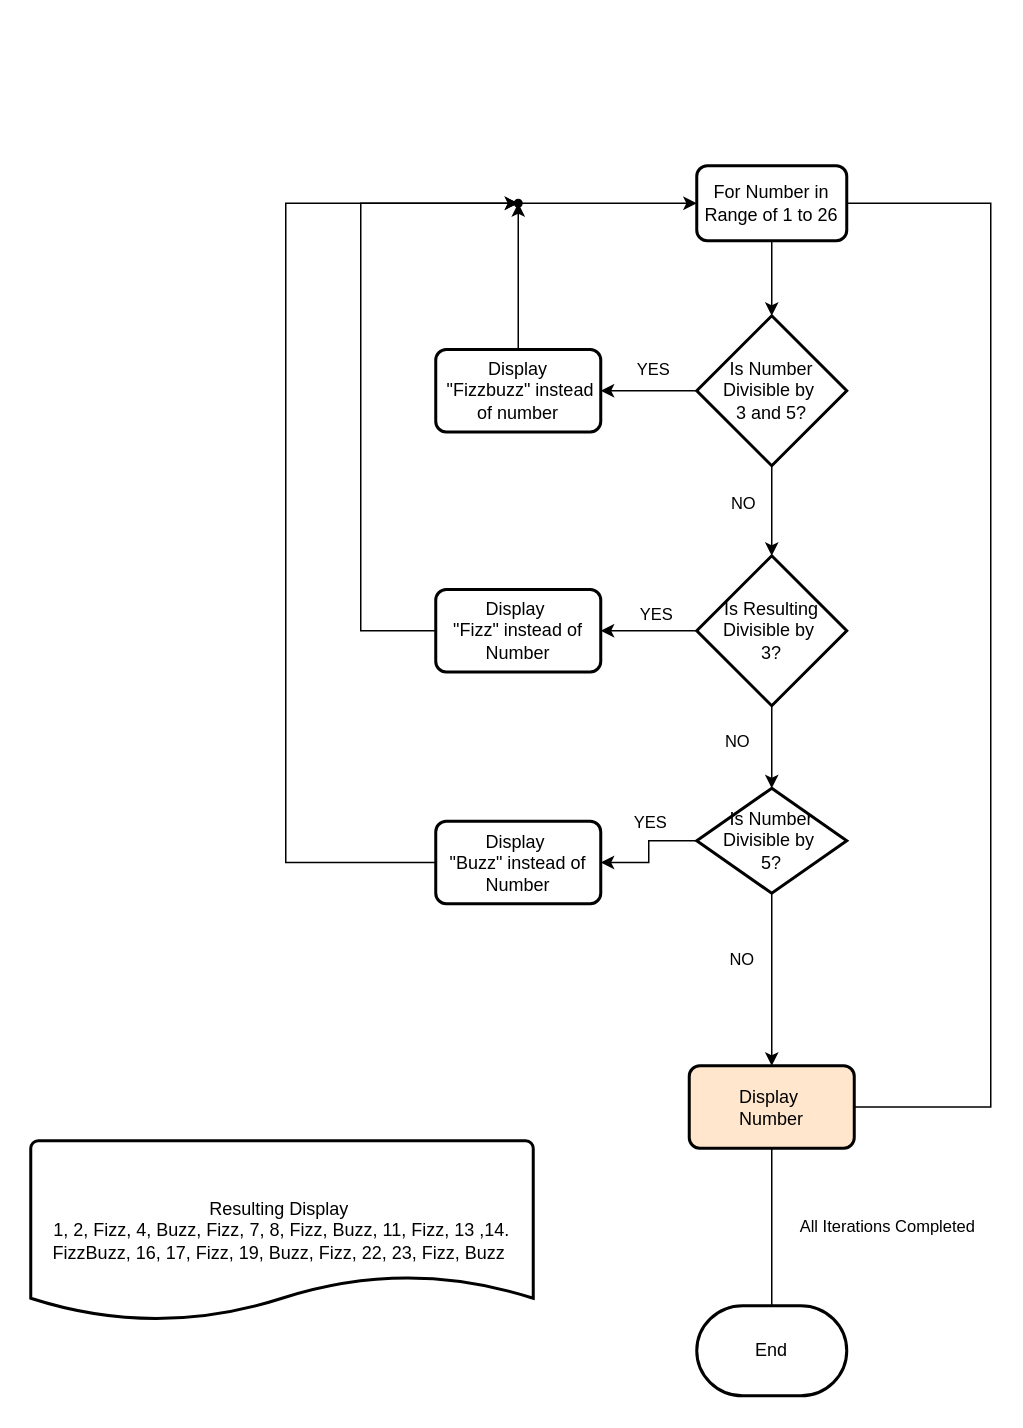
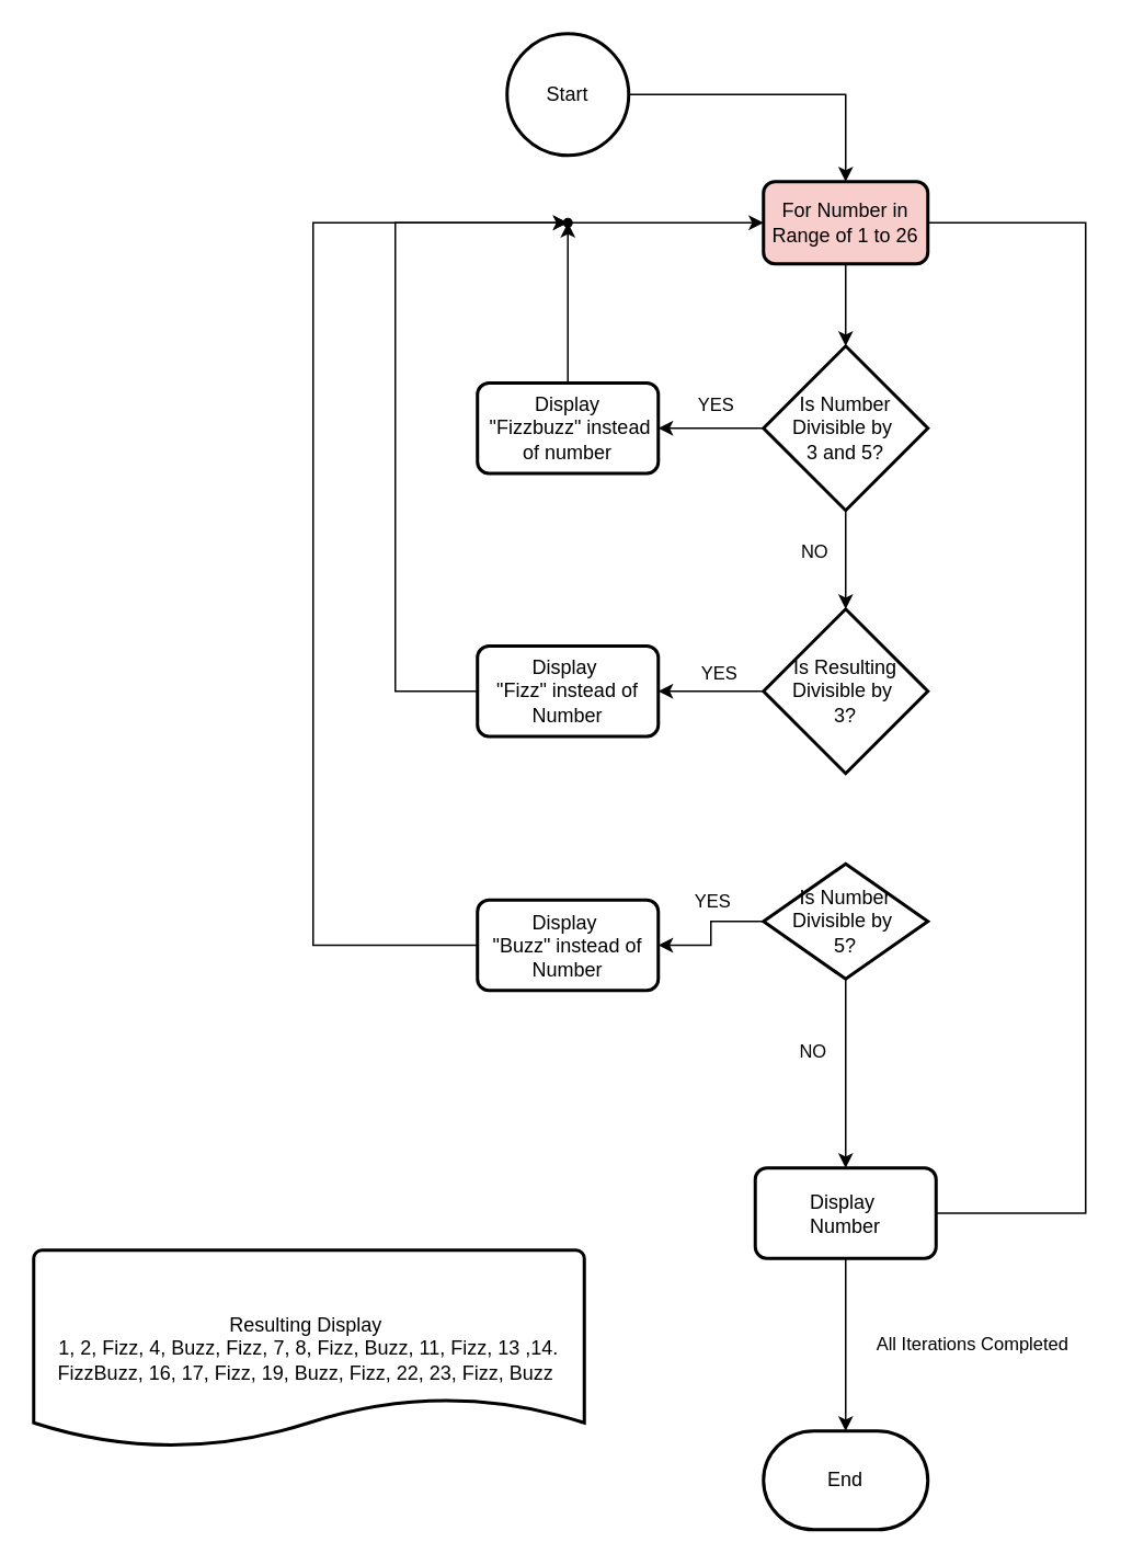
  <mxCell id="0" />
  <mxCell id="1" parent="0" />
+ <mxCell id="2" style="edgeStyle=orthogonalEdgeStyle;rounded=0;orthogonalLoop=1;jettySize=auto;html=1;" edge="1" parent="1" source="3" target="12"><mxGeometry relative="1" as="geometry" /></mxCell>
+ <mxCell id="3" value="Start" style="strokeWidth=2;html=1;shape=mxgraph.flowchart.start_2;whiteSpace=wrap;" vertex="1" parent="1"><mxGeometry x="308" y="20" width="74" height="74" as="geometry" /></mxCell>
  <mxCell id="4" style="edgeStyle=orthogonalEdgeStyle;rounded=0;orthogonalLoop=1;jettySize=auto;html=1;" edge="1" parent="1" source="8" target="10"><mxGeometry relative="1" as="geometry" /></mxCell>
  <mxCell id="5" value="YES" style="edgeLabel;html=1;align=center;verticalAlign=middle;resizable=0;points=[];" vertex="1" connectable="0" parent="4"><mxGeometry x="-0.076" y="4" relative="1" as="geometry"><mxPoint y="-19" as="offset" /></mxGeometry></mxCell>
  <mxCell id="6" style="edgeStyle=orthogonalEdgeStyle;rounded=0;orthogonalLoop=1;jettySize=auto;html=1;" edge="1" parent="1" source="8" target="17"><mxGeometry relative="1" as="geometry" /></mxCell>
  <mxCell id="7" value="NO" style="edgeLabel;html=1;align=center;verticalAlign=middle;resizable=0;points=[];" vertex="1" connectable="0" parent="6"><mxGeometry x="-0.187" relative="1" as="geometry"><mxPoint x="-20" as="offset" /></mxGeometry></mxCell>
  <mxCell id="8" value="Is Number Divisible by&amp;nbsp;&lt;div&gt;3 and 5?&lt;/div&gt;" style="strokeWidth=2;html=1;shape=mxgraph.flowchart.decision;whiteSpace=wrap;" vertex="1" parent="1"><mxGeometry x="464" y="210" width="100" height="100" as="geometry" /></mxCell>
  <mxCell id="9" style="edgeStyle=orthogonalEdgeStyle;rounded=0;orthogonalLoop=1;jettySize=auto;html=1;" edge="1" parent="1" source="10" target="28"><mxGeometry relative="1" as="geometry" /></mxCell>
  <mxCell id="10" value="Display&lt;br&gt;&lt;div&gt;&amp;nbsp;&quot;Fizzbuzz&quot; instead of number&lt;/div&gt;" style="rounded=1;whiteSpace=wrap;html=1;absoluteArcSize=1;arcSize=14;strokeWidth=2;" vertex="1" parent="1"><mxGeometry x="290" y="232.5" width="110" height="55" as="geometry" /></mxCell>
  <mxCell id="11" style="edgeStyle=orthogonalEdgeStyle;rounded=0;orthogonalLoop=1;jettySize=auto;html=1;" edge="1" parent="1" source="12" target="8"><mxGeometry relative="1" as="geometry" /></mxCell>
- <mxCell id="12" value="For Number in Range of 1 to 26" style="rounded=1;whiteSpace=wrap;html=1;absoluteArcSize=1;arcSize=14;strokeWidth=2;" vertex="1" parent="1"><mxGeometry x="464" y="110" width="100" height="50" as="geometry" /></mxCell>
+ <mxCell id="12" value="For Number in Range of 1 to 26" style="rounded=1;whiteSpace=wrap;html=1;absoluteArcSize=1;arcSize=14;strokeWidth=2;fillColor=#f8cecc;" vertex="1" parent="1"><mxGeometry x="464" y="110" width="100" height="50" as="geometry" /></mxCell>
  <mxCell id="13" style="edgeStyle=orthogonalEdgeStyle;rounded=0;orthogonalLoop=1;jettySize=auto;html=1;" edge="1" parent="1" source="17" target="19"><mxGeometry relative="1" as="geometry" /></mxCell>
  <mxCell id="14" value="YES" style="edgeLabel;html=1;align=center;verticalAlign=middle;resizable=0;points=[];" vertex="1" connectable="0" parent="13"><mxGeometry x="-0.115" y="2" relative="1" as="geometry"><mxPoint y="-14" as="offset" /></mxGeometry></mxCell>
- <mxCell id="15" style="edgeStyle=orthogonalEdgeStyle;rounded=0;orthogonalLoop=1;jettySize=auto;html=1;" edge="1" parent="1" source="17" target="24"><mxGeometry relative="1" as="geometry" /></mxCell>
- <mxCell id="16" value="NO" style="edgeLabel;html=1;align=center;verticalAlign=middle;resizable=0;points=[];" vertex="1" connectable="0" parent="15"><mxGeometry x="-0.171" y="-1" relative="1" as="geometry"><mxPoint x="-23" as="offset" /></mxGeometry></mxCell>
  <mxCell id="17" value="Is Resulting Divisible by&amp;nbsp;&lt;div&gt;3?&lt;/div&gt;" style="strokeWidth=2;html=1;shape=mxgraph.flowchart.decision;whiteSpace=wrap;" vertex="1" parent="1"><mxGeometry x="464" y="370" width="100" height="100" as="geometry" /></mxCell>
  <mxCell id="18" style="edgeStyle=orthogonalEdgeStyle;rounded=0;orthogonalLoop=1;jettySize=auto;html=1;" edge="1" parent="1" source="19" target="28"><mxGeometry relative="1" as="geometry"><Array as="points"><mxPoint x="240" y="420" /><mxPoint x="240" y="135" /></Array></mxGeometry></mxCell>
  <mxCell id="19" value="Display&amp;nbsp;&lt;div&gt;&quot;Fizz&quot; instead of Number&lt;/div&gt;" style="rounded=1;whiteSpace=wrap;html=1;absoluteArcSize=1;arcSize=14;strokeWidth=2;" vertex="1" parent="1"><mxGeometry x="290" y="392.5" width="110" height="55" as="geometry" /></mxCell>
  <mxCell id="20" style="edgeStyle=orthogonalEdgeStyle;rounded=0;orthogonalLoop=1;jettySize=auto;html=1;" edge="1" parent="1" source="24" target="26"><mxGeometry relative="1" as="geometry" /></mxCell>
  <mxCell id="21" value="YES" style="edgeLabel;html=1;align=center;verticalAlign=middle;resizable=0;points=[];" vertex="1" connectable="0" parent="20"><mxGeometry x="-0.169" relative="1" as="geometry"><mxPoint y="-14" as="offset" /></mxGeometry></mxCell>
  <mxCell id="22" style="edgeStyle=orthogonalEdgeStyle;rounded=0;orthogonalLoop=1;jettySize=auto;html=1;" edge="1" parent="1" source="24" target="32"><mxGeometry relative="1" as="geometry" /></mxCell>
  <mxCell id="23" value="NO" style="edgeLabel;html=1;align=center;verticalAlign=middle;resizable=0;points=[];" vertex="1" connectable="0" parent="22"><mxGeometry x="-0.252" y="1" relative="1" as="geometry"><mxPoint x="-22" as="offset" /></mxGeometry></mxCell>
  <mxCell id="24" value="Is Number Divisible by&amp;nbsp;&lt;div&gt;5?&lt;/div&gt;" style="strokeWidth=2;html=1;shape=mxgraph.flowchart.decision;whiteSpace=wrap;" vertex="1" parent="1"><mxGeometry x="464" y="525" width="100" height="70" as="geometry" /></mxCell>
  <mxCell id="25" style="edgeStyle=orthogonalEdgeStyle;rounded=0;orthogonalLoop=1;jettySize=auto;html=1;" edge="1" parent="1" source="26" target="28"><mxGeometry relative="1" as="geometry"><Array as="points"><mxPoint x="190" y="575" /><mxPoint x="190" y="135" /></Array></mxGeometry></mxCell>
  <mxCell id="26" value="Display&amp;nbsp;&lt;div&gt;&quot;Buzz&quot; instead of Number&lt;/div&gt;" style="rounded=1;whiteSpace=wrap;html=1;absoluteArcSize=1;arcSize=14;strokeWidth=2;" vertex="1" parent="1"><mxGeometry x="290" y="547" width="110" height="55" as="geometry" /></mxCell>
  <mxCell id="27" style="edgeStyle=orthogonalEdgeStyle;rounded=0;orthogonalLoop=1;jettySize=auto;html=1;" edge="1" parent="1" source="28" target="12"><mxGeometry relative="1" as="geometry" /></mxCell>
  <mxCell id="28" value="" style="shape=waypoint;sketch=0;fillStyle=solid;size=6;pointerEvents=1;points=[];fillColor=none;resizable=0;rotatable=0;perimeter=centerPerimeter;snapToPoint=1;" vertex="1" parent="1"><mxGeometry x="335" y="125" width="20" height="20" as="geometry" /></mxCell>
  <mxCell id="29" style="edgeStyle=orthogonalEdgeStyle;rounded=0;orthogonalLoop=1;jettySize=auto;html=1;endArrow=none;" edge="1" parent="1" source="32" target="12"><mxGeometry relative="1" as="geometry"><Array as="points"><mxPoint x="660" y="738" /><mxPoint x="660" y="135" /></Array></mxGeometry></mxCell>
- <mxCell id="30" style="edgeStyle=orthogonalEdgeStyle;rounded=0;orthogonalLoop=1;jettySize=auto;html=1;endArrow=none;" edge="1" parent="1" source="32" target="33"><mxGeometry relative="1" as="geometry" /></mxCell>
+ <mxCell id="30" style="edgeStyle=orthogonalEdgeStyle;rounded=0;orthogonalLoop=1;jettySize=auto;html=1;" edge="1" parent="1" source="32" target="33"><mxGeometry relative="1" as="geometry" /></mxCell>
  <mxCell id="31" value="All Iterations Completed" style="edgeLabel;html=1;align=center;verticalAlign=middle;resizable=0;points=[];" vertex="1" connectable="0" parent="30"><mxGeometry x="-0.294" y="2" relative="1" as="geometry"><mxPoint x="74" y="14" as="offset" /></mxGeometry></mxCell>
- <mxCell id="32" value="Display&amp;nbsp;&lt;div&gt;&lt;span style=&quot;background-color: transparent; color: light-dark(rgb(0, 0, 0), rgb(255, 255, 255));&quot;&gt;Number&lt;/span&gt;&lt;/div&gt;" style="rounded=1;whiteSpace=wrap;html=1;absoluteArcSize=1;arcSize=14;strokeWidth=2;fillColor=#ffe6cc;" vertex="1" parent="1"><mxGeometry x="459" y="710" width="110" height="55" as="geometry" /></mxCell>
+ <mxCell id="32" value="Display&amp;nbsp;&lt;div&gt;&lt;span style=&quot;background-color: transparent; color: light-dark(rgb(0, 0, 0), rgb(255, 255, 255));&quot;&gt;Number&lt;/span&gt;&lt;/div&gt;" style="rounded=1;whiteSpace=wrap;html=1;absoluteArcSize=1;arcSize=14;strokeWidth=2;" vertex="1" parent="1"><mxGeometry x="459" y="710" width="110" height="55" as="geometry" /></mxCell>
  <mxCell id="33" value="End" style="strokeWidth=2;html=1;shape=mxgraph.flowchart.terminator;whiteSpace=wrap;" vertex="1" parent="1"><mxGeometry x="464" y="870" width="100" height="60" as="geometry" /></mxCell>
  <mxCell id="34" value="Resulting Display&amp;nbsp;&lt;div&gt;&lt;div&gt;1,&amp;nbsp;&lt;span style=&quot;background-color: transparent; color: light-dark(rgb(0, 0, 0), rgb(255, 255, 255));&quot;&gt;2,&amp;nbsp;&lt;/span&gt;&lt;span style=&quot;background-color: transparent; color: light-dark(rgb(0, 0, 0), rgb(255, 255, 255));&quot;&gt;Fizz,&amp;nbsp;&lt;/span&gt;&lt;span style=&quot;background-color: transparent; color: light-dark(rgb(0, 0, 0), rgb(255, 255, 255));&quot;&gt;4,&amp;nbsp;&lt;/span&gt;&lt;span style=&quot;background-color: transparent; color: light-dark(rgb(0, 0, 0), rgb(255, 255, 255));&quot;&gt;Buzz,&amp;nbsp;&lt;/span&gt;&lt;span style=&quot;background-color: transparent; color: light-dark(rgb(0, 0, 0), rgb(255, 255, 255));&quot;&gt;Fizz,&amp;nbsp;&lt;/span&gt;&lt;span style=&quot;background-color: transparent; color: light-dark(rgb(0, 0, 0), rgb(255, 255, 255));&quot;&gt;7,&amp;nbsp;&lt;/span&gt;&lt;span style=&quot;background-color: transparent; color: light-dark(rgb(0, 0, 0), rgb(255, 255, 255));&quot;&gt;8,&amp;nbsp;&lt;/span&gt;&lt;span style=&quot;background-color: transparent; color: light-dark(rgb(0, 0, 0), rgb(255, 255, 255));&quot;&gt;Fizz,&amp;nbsp;&lt;/span&gt;&lt;span style=&quot;background-color: transparent; color: light-dark(rgb(0, 0, 0), rgb(255, 255, 255));&quot;&gt;Buzz,&amp;nbsp;&lt;/span&gt;&lt;span style=&quot;background-color: transparent;&quot;&gt;11,&amp;nbsp;&lt;/span&gt;&lt;span style=&quot;background-color: transparent; color: light-dark(rgb(0, 0, 0), rgb(255, 255, 255));&quot;&gt;Fizz,&amp;nbsp;&lt;/span&gt;&lt;span style=&quot;background-color: transparent; color: light-dark(rgb(0, 0, 0), rgb(255, 255, 255));&quot;&gt;13 ,&lt;/span&gt;&lt;span style=&quot;background-color: transparent; color: light-dark(rgb(0, 0, 0), rgb(255, 255, 255));&quot;&gt;14.&lt;/span&gt;&lt;/div&gt;&lt;div&gt;FizzBuzz,&amp;nbsp;&lt;span style=&quot;background-color: transparent;&quot;&gt;16,&amp;nbsp;&lt;/span&gt;&lt;span style=&quot;background-color: transparent; color: light-dark(rgb(0, 0, 0), rgb(255, 255, 255));&quot;&gt;17,&amp;nbsp;&lt;/span&gt;&lt;span style=&quot;background-color: transparent; color: light-dark(rgb(0, 0, 0), rgb(255, 255, 255));&quot;&gt;Fizz,&amp;nbsp;&lt;/span&gt;&lt;span style=&quot;background-color: transparent; color: light-dark(rgb(0, 0, 0), rgb(255, 255, 255));&quot;&gt;19,&amp;nbsp;&lt;/span&gt;&lt;span style=&quot;background-color: transparent; color: light-dark(rgb(0, 0, 0), rgb(255, 255, 255));&quot;&gt;Buzz,&amp;nbsp;&lt;/span&gt;&lt;span style=&quot;background-color: transparent; color: light-dark(rgb(0, 0, 0), rgb(255, 255, 255));&quot;&gt;Fizz,&amp;nbsp;&lt;/span&gt;&lt;span style=&quot;background-color: transparent; color: light-dark(rgb(0, 0, 0), rgb(255, 255, 255));&quot;&gt;22,&amp;nbsp;&lt;/span&gt;&lt;span style=&quot;background-color: transparent; color: light-dark(rgb(0, 0, 0), rgb(255, 255, 255));&quot;&gt;23,&amp;nbsp;&lt;/span&gt;&lt;span style=&quot;background-color: transparent; color: light-dark(rgb(0, 0, 0), rgb(255, 255, 255));&quot;&gt;Fizz,&amp;nbsp;&lt;/span&gt;&lt;span style=&quot;background-color: transparent; color: light-dark(rgb(0, 0, 0), rgb(255, 255, 255));&quot;&gt;Buzz&lt;/span&gt;&lt;span style=&quot;background-color: transparent; color: light-dark(rgb(0, 0, 0), rgb(255, 255, 255));&quot;&gt;&amp;nbsp;&lt;/span&gt;&lt;/div&gt;&lt;/div&gt;" style="strokeWidth=2;html=1;shape=mxgraph.flowchart.document2;whiteSpace=wrap;size=0.25;" vertex="1" parent="1"><mxGeometry x="20" y="760" width="335" height="120" as="geometry" /></mxCell>
